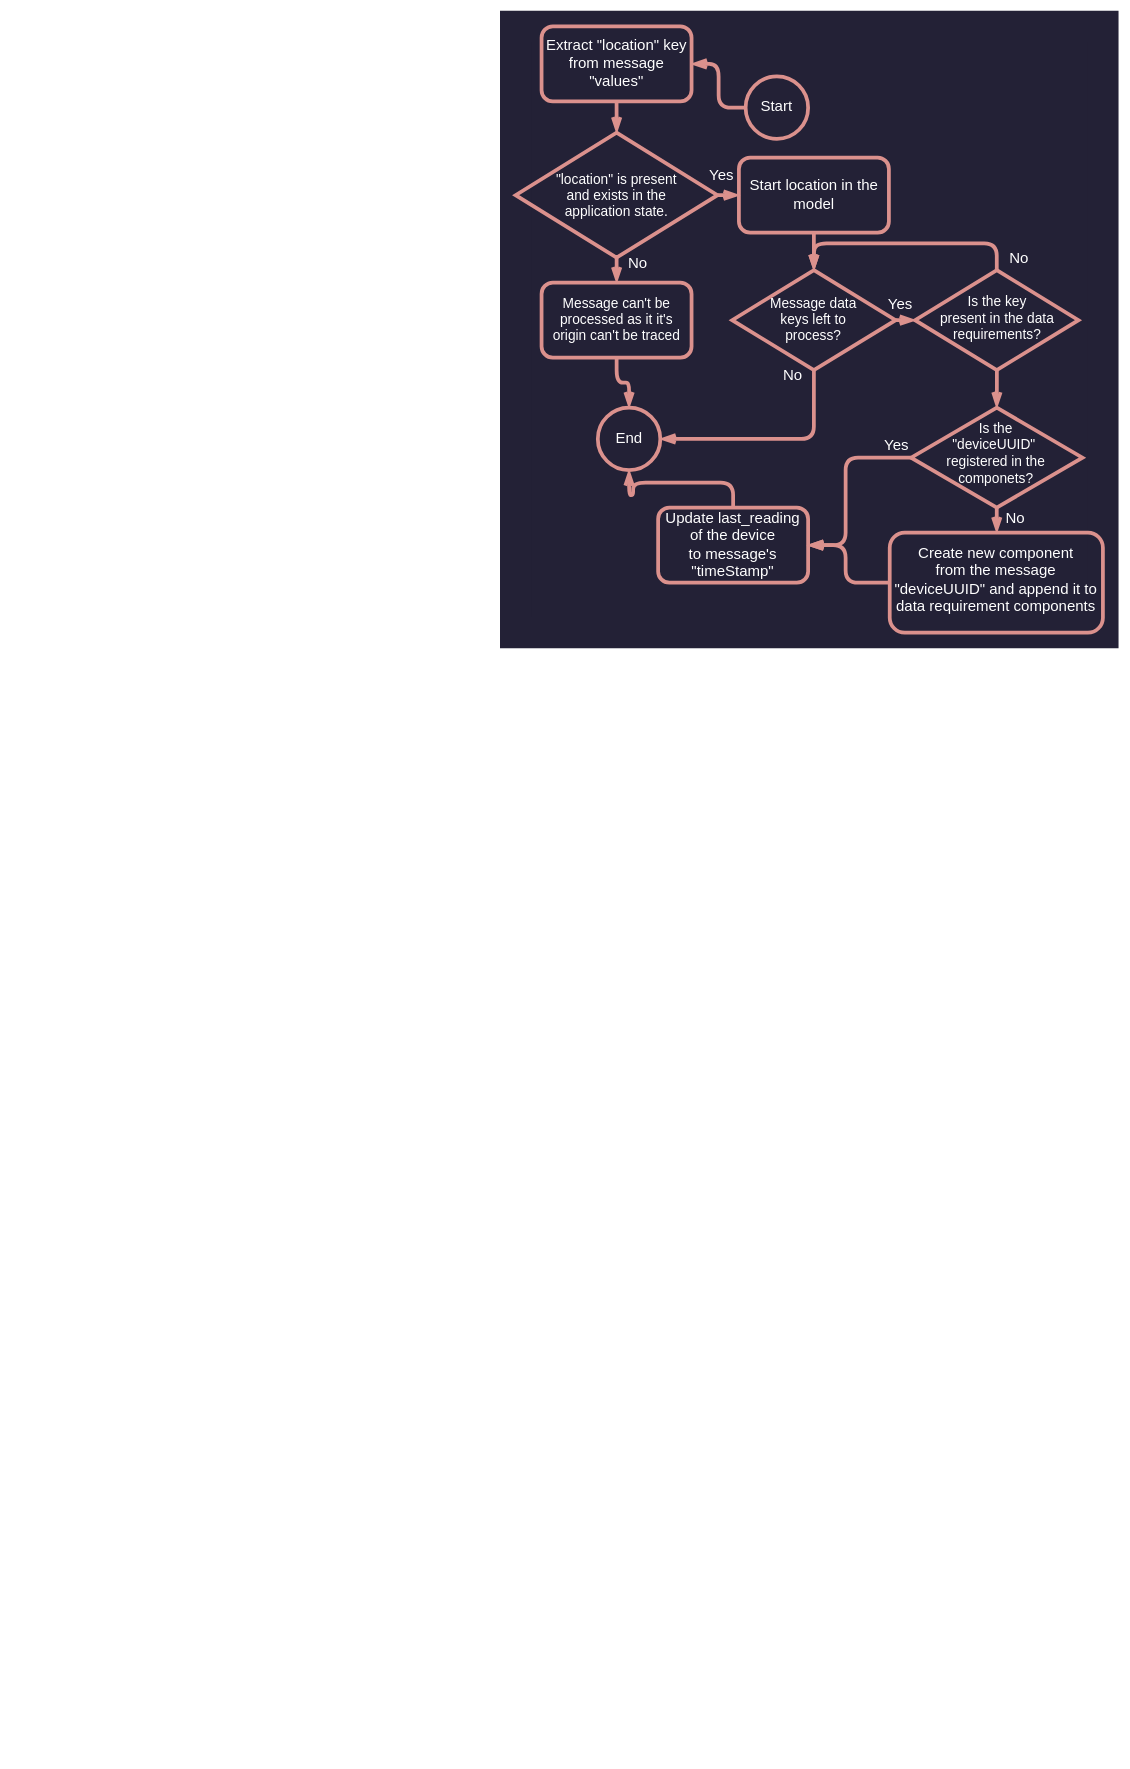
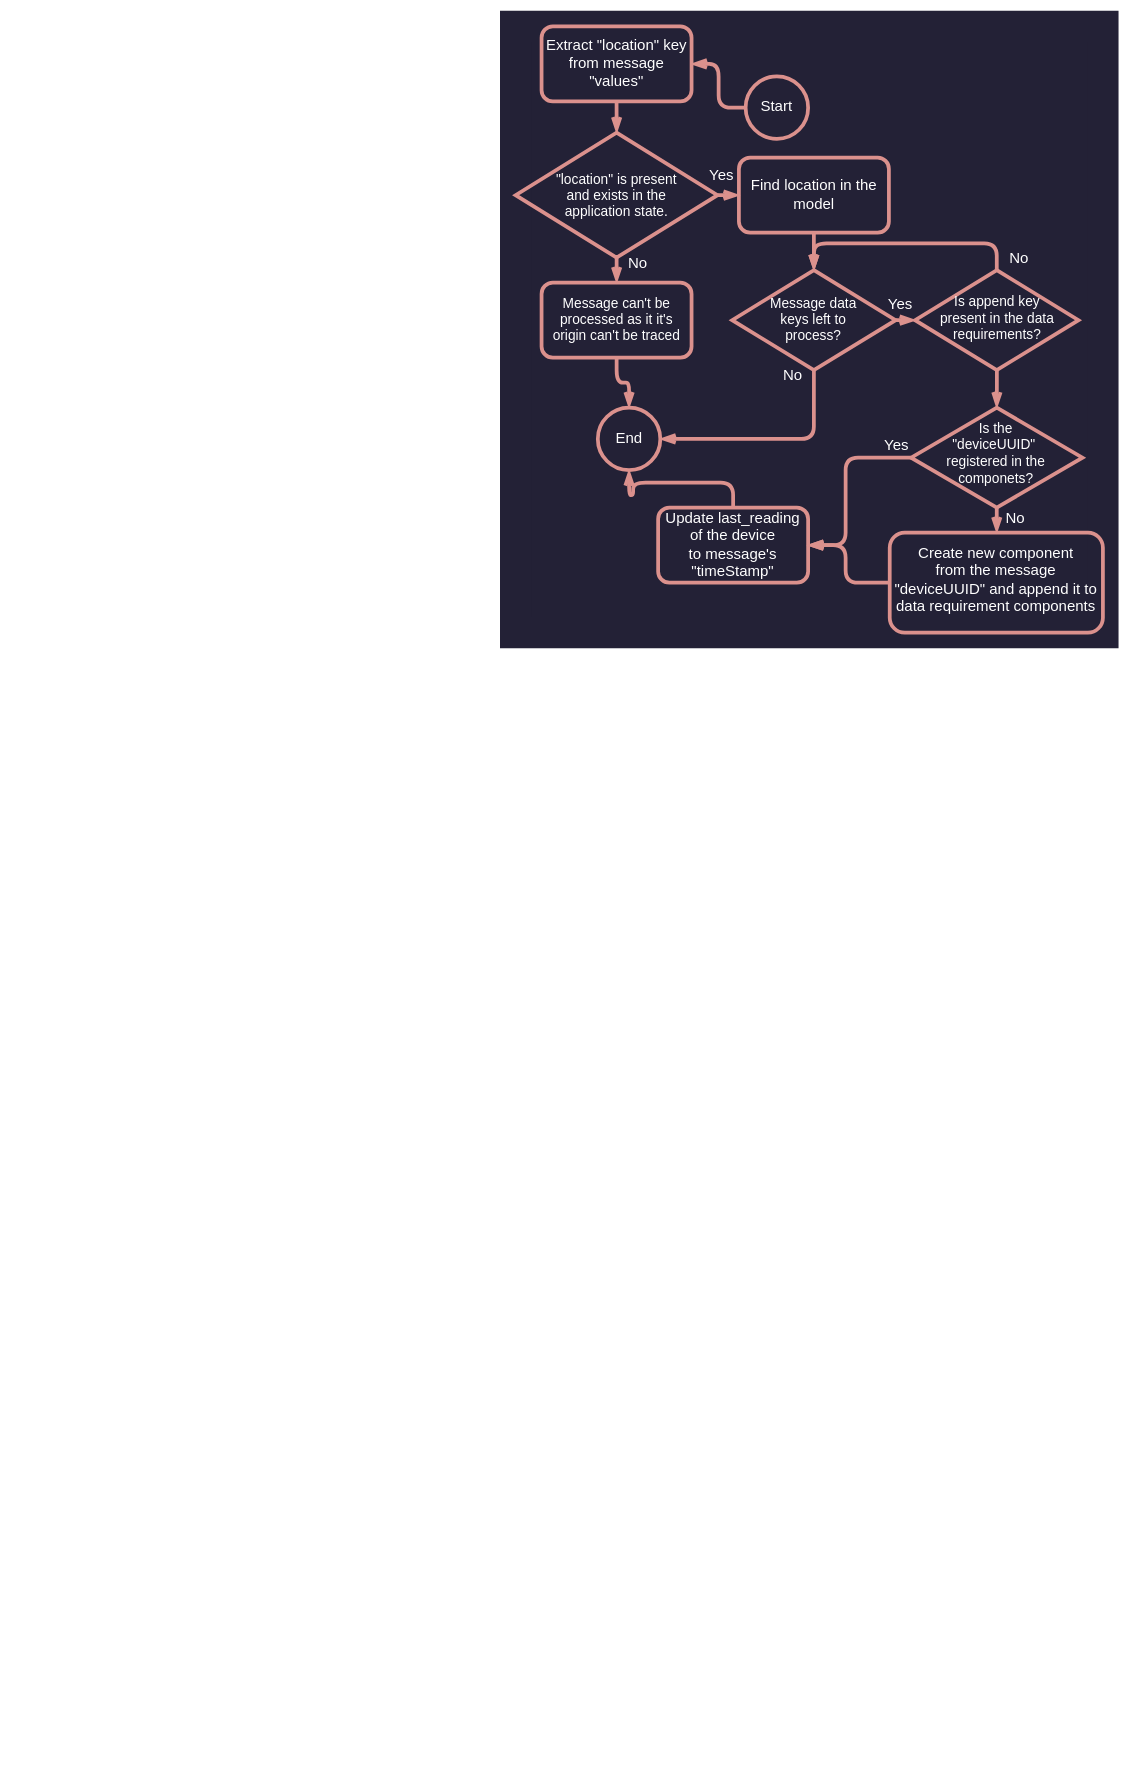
  <mxCell id="0" />
  <mxCell id="1" parent="0" />
  <mxCell id="2" value="" style="edgeStyle=orthogonalEdgeStyle;shape=connector;curved=0;rounded=1;orthogonalLoop=1;jettySize=auto;html=1;labelBackgroundColor=default;strokeColor=#666666;strokeWidth=3;align=center;verticalAlign=middle;fontFamily=Helvetica;fontSize=12;fontColor=#666666;endArrow=openThin;endFill=0;fillColor=#FAE5C7;" parent="1" edge="1"><mxGeometry relative="1" as="geometry"><mxPoint x="20" y="1273.034" as="sourcePoint" /></mxGeometry></mxCell>
  <mxCell id="3" value="" style="edgeStyle=orthogonalEdgeStyle;shape=connector;curved=0;rounded=1;orthogonalLoop=1;jettySize=auto;html=1;labelBackgroundColor=default;strokeColor=#666666;strokeWidth=3;align=center;verticalAlign=middle;fontFamily=Helvetica;fontSize=12;fontColor=#666666;endArrow=openThin;endFill=0;fillColor=#FAE5C7;" parent="1" edge="1"><mxGeometry relative="1" as="geometry"><mxPoint x="48.38" y="1393" as="targetPoint" /></mxGeometry></mxCell>
  <mxCell id="4" value="" style="group;fontColor=#FFFFFF;fillColor=#232136;strokeColor=#232136;strokeWidth=25;container=0;" parent="1" vertex="1" connectable="0"><mxGeometry x="412" y="20.495" width="469.83" height="485" as="geometry" /></mxCell>
  <mxCell id="5" value="Start" style="ellipse;whiteSpace=wrap;html=1;aspect=fixed;strokeColor=#DB918D;fontColor=#FFFFFF;fillColor=none;strokeWidth=3;container=0;" parent="1" vertex="1"><mxGeometry x="596" y="60.495" width="50" height="50" as="geometry" /></mxCell>
  <mxCell id="6" value="" style="edgeStyle=orthogonalEdgeStyle;shape=connector;curved=0;rounded=1;orthogonalLoop=1;jettySize=auto;html=1;labelBackgroundColor=default;strokeColor=#DB918D;strokeWidth=3;align=center;verticalAlign=middle;fontFamily=Helvetica;fontSize=12;fontColor=#FFFFFF;endArrow=openThin;endFill=0;fillColor=#FAE5C7;exitX=0.5;exitY=1;exitDx=0;exitDy=0;" parent="1" source="7" target="9" edge="1"><mxGeometry relative="1" as="geometry"><mxPoint x="492.75" y="67.495" as="sourcePoint" /></mxGeometry></mxCell>
  <mxCell id="7" value="Extract &quot;location&quot; key from message &quot;values&quot;" style="rounded=1;whiteSpace=wrap;html=1;strokeColor=#DB918D;fontColor=#FFFFFF;fillColor=none;strokeWidth=3;container=0;" parent="1" vertex="1"><mxGeometry x="432.75" y="20.495" width="120" height="60" as="geometry" /></mxCell>
  <mxCell id="8" value="" style="edgeStyle=orthogonalEdgeStyle;shape=connector;curved=0;rounded=1;orthogonalLoop=1;jettySize=auto;html=1;labelBackgroundColor=default;strokeColor=#DB918D;strokeWidth=3;align=center;verticalAlign=middle;fontFamily=Helvetica;fontSize=12;fontColor=#FFFFFF;endArrow=openThin;endFill=0;fillColor=#FAE5C7;" parent="1" source="5" target="7" edge="1"><mxGeometry relative="1" as="geometry" /></mxCell>
  <mxCell id="9" value="&quot;location&quot; is present &lt;br style=&quot;font-size: 11px;&quot;&gt;and exists in the&lt;br style=&quot;font-size: 11px;&quot;&gt;application state." style="rhombus;whiteSpace=wrap;html=1;rounded=0;strokeColor=#DB918D;strokeWidth=3;align=center;verticalAlign=middle;fontFamily=Helvetica;fontSize=11;fontColor=#FFFFFF;fillColor=none;spacingTop=2;container=0;" parent="1" vertex="1"><mxGeometry x="412" y="105.495" width="161.5" height="100" as="geometry" /></mxCell>
  <mxCell id="10" value="Message can't be processed as it it's origin can't be traced" style="rounded=1;whiteSpace=wrap;html=1;strokeColor=#DB918D;strokeWidth=3;align=center;verticalAlign=middle;fontFamily=Helvetica;fontSize=11;fontColor=#FFFFFF;fillColor=none;container=0;" parent="1" vertex="1"><mxGeometry x="432.75" y="225.495" width="120" height="60" as="geometry" /></mxCell>
  <mxCell id="11" value="" style="edgeStyle=orthogonalEdgeStyle;shape=connector;curved=0;rounded=1;orthogonalLoop=1;jettySize=auto;html=1;labelBackgroundColor=default;strokeColor=#DB918D;strokeWidth=3;align=center;verticalAlign=middle;fontFamily=Helvetica;fontSize=12;fontColor=#FFFFFF;endArrow=openThin;endFill=0;fillColor=#FAE5C7;" parent="1" source="9" target="10" edge="1"><mxGeometry relative="1" as="geometry" /></mxCell>
- <mxCell id="12" value="&lt;font style=&quot;&quot; face=&quot;Helvetica&quot;&gt;Start location in the model&lt;/font&gt;" style="rounded=1;whiteSpace=wrap;html=1;strokeColor=#DB918D;fontColor=#FFFFFF;fillColor=none;strokeWidth=3;container=0;" parent="1" vertex="1"><mxGeometry x="590.62" y="125.495" width="120" height="60" as="geometry" /></mxCell>
+ <mxCell id="12" value="&lt;font style=&quot;&quot; face=&quot;Helvetica&quot;&gt;Find location in the model&lt;/font&gt;" style="rounded=1;whiteSpace=wrap;html=1;strokeColor=#DB918D;fontColor=#FFFFFF;fillColor=none;strokeWidth=3;container=0;" parent="1" vertex="1"><mxGeometry x="590.62" y="125.495" width="120" height="60" as="geometry" /></mxCell>
  <mxCell id="13" value="" style="edgeStyle=orthogonalEdgeStyle;shape=connector;curved=0;rounded=1;orthogonalLoop=1;jettySize=auto;html=1;labelBackgroundColor=default;strokeColor=#DB918D;strokeWidth=3;align=center;verticalAlign=middle;fontFamily=Helvetica;fontSize=12;fontColor=#FFFFFF;endArrow=openThin;endFill=0;fillColor=#FAE5C7;" parent="1" source="9" target="12" edge="1"><mxGeometry relative="1" as="geometry"><Array as="points"><mxPoint x="586" y="155.495" /><mxPoint x="586" y="155.495" /></Array></mxGeometry></mxCell>
  <mxCell id="14" value="Is the &lt;br&gt;&quot;deviceUUID&quot;&amp;nbsp;&lt;br&gt;registered in the &lt;br&gt;componets?" style="rhombus;whiteSpace=wrap;html=1;rounded=0;strokeColor=#DB918D;strokeWidth=3;align=center;verticalAlign=middle;fontFamily=Helvetica;fontSize=11;fontColor=#FFFFFF;fillColor=none;spacingTop=-6;container=0;" parent="1" vertex="1"><mxGeometry x="728.37" y="325.495" width="137.13" height="80" as="geometry" /></mxCell>
  <mxCell id="15" value="Message data &lt;br&gt;keys left to&lt;br&gt;process?" style="rhombus;whiteSpace=wrap;html=1;rounded=0;strokeColor=#DB918D;strokeWidth=3;align=center;verticalAlign=middle;fontFamily=Helvetica;fontSize=11;fontColor=#FFFFFF;fillColor=none;spacingTop=-1;container=0;" parent="1" vertex="1"><mxGeometry x="585.245" y="215.495" width="130.75" height="80" as="geometry" /></mxCell>
  <mxCell id="16" style="edgeStyle=orthogonalEdgeStyle;shape=connector;curved=0;rounded=1;orthogonalLoop=1;jettySize=auto;html=1;labelBackgroundColor=default;strokeColor=#DB918D;strokeWidth=3;align=center;verticalAlign=middle;fontFamily=Helvetica;fontSize=12;fontColor=#FFFFFF;endArrow=openThin;endFill=0;fillColor=#FAE5C7;" parent="1" source="12" target="15" edge="1"><mxGeometry relative="1" as="geometry" /></mxCell>
  <mxCell id="17" value="Update last_reading of the device&lt;br&gt;to message's &quot;timeStamp&quot;" style="rounded=1;whiteSpace=wrap;html=1;strokeColor=#DB918D;fontColor=#FFFFFF;fillColor=none;strokeWidth=3;container=0;" parent="1" vertex="1"><mxGeometry x="526" y="405.495" width="120" height="60" as="geometry" /></mxCell>
  <mxCell id="18" style="edgeStyle=orthogonalEdgeStyle;shape=connector;curved=0;rounded=1;orthogonalLoop=1;jettySize=auto;html=1;labelBackgroundColor=default;strokeColor=#DB918D;strokeWidth=3;align=center;verticalAlign=middle;fontFamily=Helvetica;fontSize=12;fontColor=#FFFFFF;endArrow=openThin;endFill=0;fillColor=#FAE5C7;exitX=0;exitY=0.5;exitDx=0;exitDy=0;" parent="1" source="14" target="17" edge="1"><mxGeometry relative="1" as="geometry"><Array as="points"><mxPoint x="676" y="365.495" /><mxPoint x="676" y="435.495" /></Array></mxGeometry></mxCell>
  <mxCell id="19" style="edgeStyle=orthogonalEdgeStyle;shape=connector;curved=0;rounded=1;orthogonalLoop=1;jettySize=auto;html=1;labelBackgroundColor=default;strokeColor=#DB918D;strokeWidth=3;align=center;verticalAlign=middle;fontFamily=Helvetica;fontSize=12;fontColor=#FFFFFF;endArrow=openThin;endFill=0;fillColor=#FAE5C7;entryX=0.5;entryY=0;entryDx=0;entryDy=0;exitX=0.5;exitY=0;exitDx=0;exitDy=0;" parent="1" source="21" target="15" edge="1"><mxGeometry relative="1" as="geometry"><mxPoint x="796.621" y="185.495" as="targetPoint" /><Array as="points"><mxPoint x="797" y="194" /><mxPoint x="651" y="194" /></Array></mxGeometry></mxCell>
  <mxCell id="20" value="" style="edgeStyle=orthogonalEdgeStyle;shape=connector;curved=0;rounded=1;orthogonalLoop=1;jettySize=auto;html=1;labelBackgroundColor=default;strokeColor=#DB918D;strokeWidth=3;align=center;verticalAlign=middle;fontFamily=Helvetica;fontSize=12;fontColor=#FFFFFF;endArrow=openThin;endFill=0;fillColor=#FAE5C7;" parent="1" source="21" target="14" edge="1"><mxGeometry relative="1" as="geometry" /></mxCell>
- <mxCell id="21" value="Is the key &lt;br&gt;present in the data requirements?" style="rhombus;whiteSpace=wrap;html=1;rounded=0;strokeColor=#DB918D;strokeWidth=3;align=center;verticalAlign=middle;fontFamily=Helvetica;fontSize=11;fontColor=#FFFFFF;fillColor=none;spacingTop=-3;container=0;" parent="1" vertex="1"><mxGeometry x="731.555" y="215.495" width="130.75" height="80" as="geometry" /></mxCell>
+ <mxCell id="21" value="Is append key &lt;br&gt;present in the data requirements?" style="rhombus;whiteSpace=wrap;html=1;rounded=0;strokeColor=#DB918D;strokeWidth=3;align=center;verticalAlign=middle;fontFamily=Helvetica;fontSize=11;fontColor=#FFFFFF;fillColor=none;spacingTop=-3;container=0;" parent="1" vertex="1"><mxGeometry x="731.555" y="215.495" width="130.75" height="80" as="geometry" /></mxCell>
  <mxCell id="22" value="" style="edgeStyle=orthogonalEdgeStyle;shape=connector;curved=0;rounded=1;orthogonalLoop=1;jettySize=auto;html=1;labelBackgroundColor=default;strokeColor=#DB918D;strokeWidth=3;align=center;verticalAlign=middle;fontFamily=Helvetica;fontSize=12;fontColor=#FFFFFF;endArrow=openThin;endFill=0;fillColor=#FAE5C7;" parent="1" source="15" target="21" edge="1"><mxGeometry relative="1" as="geometry"><Array as="points"><mxPoint x="726" y="255.495" /><mxPoint x="726" y="255.495" /></Array></mxGeometry></mxCell>
  <mxCell id="23" value="End" style="ellipse;whiteSpace=wrap;html=1;aspect=fixed;strokeColor=#DB918D;fontColor=#FFFFFF;fillColor=none;strokeWidth=3;container=0;" parent="1" vertex="1"><mxGeometry x="477.75" y="325.495" width="50" height="50" as="geometry" /></mxCell>
  <mxCell id="24" value="" style="edgeStyle=orthogonalEdgeStyle;shape=connector;curved=0;rounded=1;orthogonalLoop=1;jettySize=auto;html=1;labelBackgroundColor=default;strokeColor=#DB918D;strokeWidth=3;align=center;verticalAlign=middle;fontFamily=Helvetica;fontSize=12;fontColor=#FFFFFF;endArrow=openThin;endFill=0;fillColor=#FAE5C7;" parent="1" source="10" target="23" edge="1"><mxGeometry relative="1" as="geometry" /></mxCell>
  <mxCell id="25" style="edgeStyle=orthogonalEdgeStyle;shape=connector;curved=0;rounded=1;orthogonalLoop=1;jettySize=auto;html=1;labelBackgroundColor=default;strokeColor=#DB918D;strokeWidth=3;align=center;verticalAlign=middle;fontFamily=Helvetica;fontSize=12;fontColor=#FFFFFF;endArrow=openThin;endFill=0;fillColor=#FAE5C7;exitX=0.5;exitY=1;exitDx=0;exitDy=0;entryX=1;entryY=0.5;entryDx=0;entryDy=0;" parent="1" source="15" target="23" edge="1"><mxGeometry relative="1" as="geometry" /></mxCell>
  <mxCell id="26" style="edgeStyle=orthogonalEdgeStyle;shape=connector;curved=0;rounded=1;orthogonalLoop=1;jettySize=auto;html=1;labelBackgroundColor=default;strokeColor=#DB918D;strokeWidth=3;align=center;verticalAlign=middle;fontFamily=Helvetica;fontSize=12;fontColor=#FFFFFF;endArrow=openThin;endFill=0;fillColor=#FAE5C7;" parent="1" source="17" target="23" edge="1"><mxGeometry relative="1" as="geometry" /></mxCell>
  <mxCell id="27" style="edgeStyle=orthogonalEdgeStyle;shape=connector;curved=0;rounded=1;orthogonalLoop=1;jettySize=auto;html=1;exitX=0;exitY=0.5;exitDx=0;exitDy=0;labelBackgroundColor=default;strokeColor=#DB918D;strokeWidth=3;align=center;verticalAlign=middle;fontFamily=Helvetica;fontSize=12;fontColor=#FFFFFF;endArrow=openThin;endFill=0;fillColor=#FAE5C7;" parent="1" source="28" target="17" edge="1"><mxGeometry relative="1" as="geometry"><Array as="points"><mxPoint x="676" y="465.495" /><mxPoint x="676" y="435.495" /></Array></mxGeometry></mxCell>
  <mxCell id="28" value="Create new component&lt;br&gt;from the message &quot;deviceUUID&quot; and append it to data requirement components" style="rounded=1;whiteSpace=wrap;html=1;strokeColor=#DB918D;fontColor=#FFFFFF;fillColor=none;strokeWidth=3;spacingTop=-4;container=0;" parent="1" vertex="1"><mxGeometry x="711.28" y="425.495" width="170.55" height="80" as="geometry" /></mxCell>
  <mxCell id="29" value="" style="edgeStyle=orthogonalEdgeStyle;shape=connector;curved=0;rounded=1;orthogonalLoop=1;jettySize=auto;html=1;labelBackgroundColor=default;strokeColor=#DB918D;strokeWidth=3;align=center;verticalAlign=middle;fontFamily=Helvetica;fontSize=12;fontColor=#FFFFFF;endArrow=openThin;endFill=0;fillColor=#FAE5C7;" parent="1" source="14" target="28" edge="1"><mxGeometry relative="1" as="geometry" /></mxCell>
  <mxCell id="30" value="&lt;font color=&quot;#ffffff&quot;&gt;Yes&lt;/font&gt;" style="text;html=1;strokeColor=none;fillColor=none;align=center;verticalAlign=middle;whiteSpace=wrap;rounded=0;fontSize=12;fontFamily=Helvetica;fontColor=#666666;container=0;" vertex="1" parent="1"><mxGeometry x="547" y="125.49" width="60" height="30" as="geometry" /></mxCell>
  <mxCell id="31" value="&lt;font color=&quot;#ffffff&quot;&gt;No&lt;/font&gt;" style="text;html=1;strokeColor=none;fillColor=none;align=center;verticalAlign=middle;whiteSpace=wrap;rounded=0;fontSize=12;fontFamily=Helvetica;fontColor=#666666;container=0;" vertex="1" parent="1"><mxGeometry x="480" y="195.49" width="60" height="30" as="geometry" /></mxCell>
  <mxCell id="32" value="&lt;font color=&quot;#ffffff&quot;&gt;Yes&lt;/font&gt;" style="text;html=1;strokeColor=none;fillColor=none;align=center;verticalAlign=middle;whiteSpace=wrap;rounded=0;fontSize=12;fontFamily=Helvetica;fontColor=#666666;container=0;" vertex="1" parent="1"><mxGeometry x="690" y="228" width="60" height="30" as="geometry" /></mxCell>
  <mxCell id="33" value="&lt;font color=&quot;#ffffff&quot;&gt;No&lt;/font&gt;" style="text;html=1;strokeColor=none;fillColor=none;align=center;verticalAlign=middle;whiteSpace=wrap;rounded=0;fontSize=12;fontFamily=Helvetica;fontColor=#666666;container=0;" vertex="1" parent="1"><mxGeometry x="604" y="285.49" width="60" height="30" as="geometry" /></mxCell>
  <mxCell id="34" value="&lt;font color=&quot;#ffffff&quot;&gt;No&lt;/font&gt;" style="text;html=1;strokeColor=none;fillColor=none;align=center;verticalAlign=middle;whiteSpace=wrap;rounded=0;fontSize=12;fontFamily=Helvetica;fontColor=#666666;container=0;" vertex="1" parent="1"><mxGeometry x="785" y="191" width="60" height="30" as="geometry" /></mxCell>
  <mxCell id="35" value="&lt;font color=&quot;#ffffff&quot;&gt;No&lt;/font&gt;" style="text;html=1;strokeColor=none;fillColor=none;align=center;verticalAlign=middle;whiteSpace=wrap;rounded=0;fontSize=12;fontFamily=Helvetica;fontColor=#666666;container=0;" vertex="1" parent="1"><mxGeometry x="782" y="399" width="60" height="30" as="geometry" /></mxCell>
  <mxCell id="36" value="&lt;font color=&quot;#ffffff&quot;&gt;Yes&lt;/font&gt;" style="text;html=1;strokeColor=none;fillColor=none;align=center;verticalAlign=middle;whiteSpace=wrap;rounded=0;fontSize=12;fontFamily=Helvetica;fontColor=#666666;container=0;" vertex="1" parent="1"><mxGeometry x="687" y="341" width="60" height="30" as="geometry" /></mxCell>
